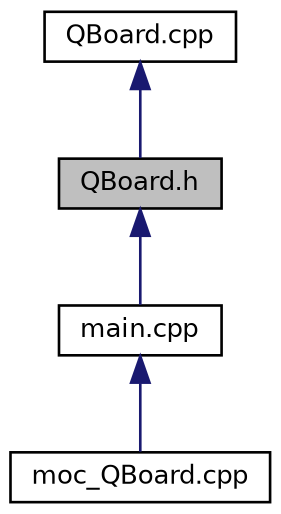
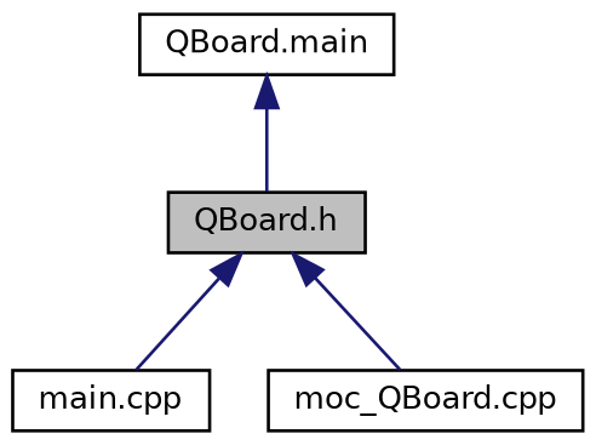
  digraph {
    node [color=black fillcolor=white fontname=Helvetica fontsize=10 shape=record style=filled]
    edge [color=midnightblue dir=back fontname=Helvetica fontsize=10 labelfontname=Helvetica labelfontsize=10 style=solid]
    n1 [fillcolor=grey75 fontcolor=black height=0.2 label="QBoard.h" width=0.4]
    n2 [height=0.2 label="main.cpp" width=0.4]
    n3 [height=0.2 label="moc_QBoard.cpp" width=0.4]
-   n4 [height=0.2 label="QBoard.cpp" width=0.4]
+   n4 [height=0.2 label="QBoard.main" width=0.4]
    n1 -> n2
-   n2 -> n3
+   n1 -> n3
    n4 -> n1
  }
